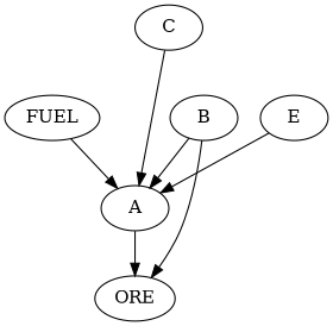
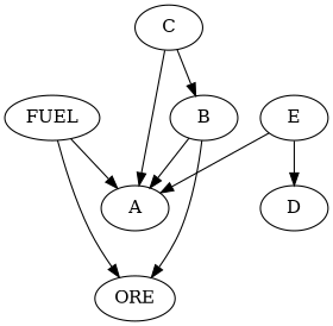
  strict digraph {
    node [amount=1]
    edge [amount=7]
    A [amount=10]
    ORE [amount=""]
    B
    C
    E
+   D
    FUEL
-   A -> ORE [amount=10]
+   FUEL -> ORE [amount=10]
    B -> A
    B -> ORE [amount=1]
    C -> A
+   C -> B [amount=1]
    E -> A
+   E -> D [amount=1]
    FUEL -> A
  }
